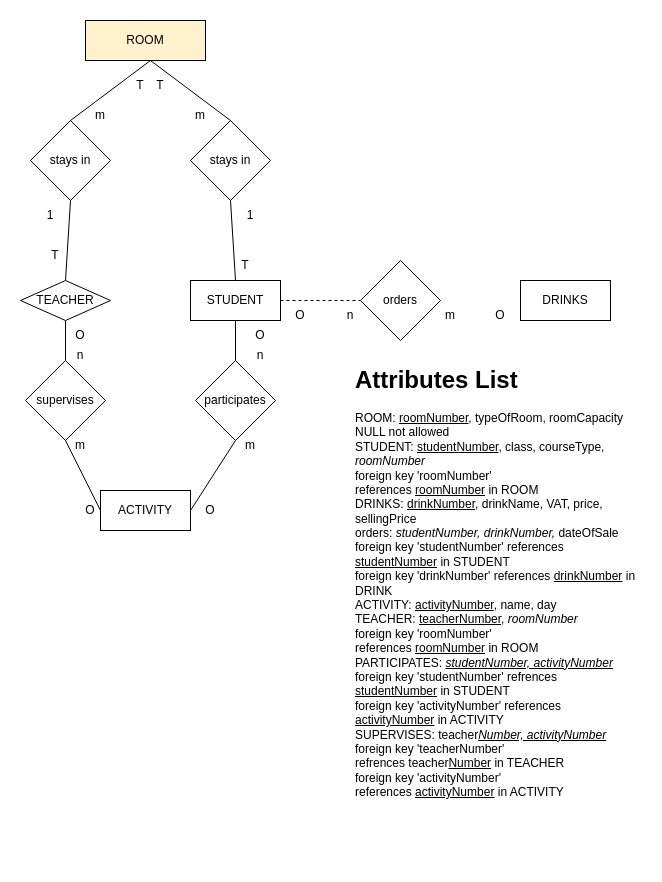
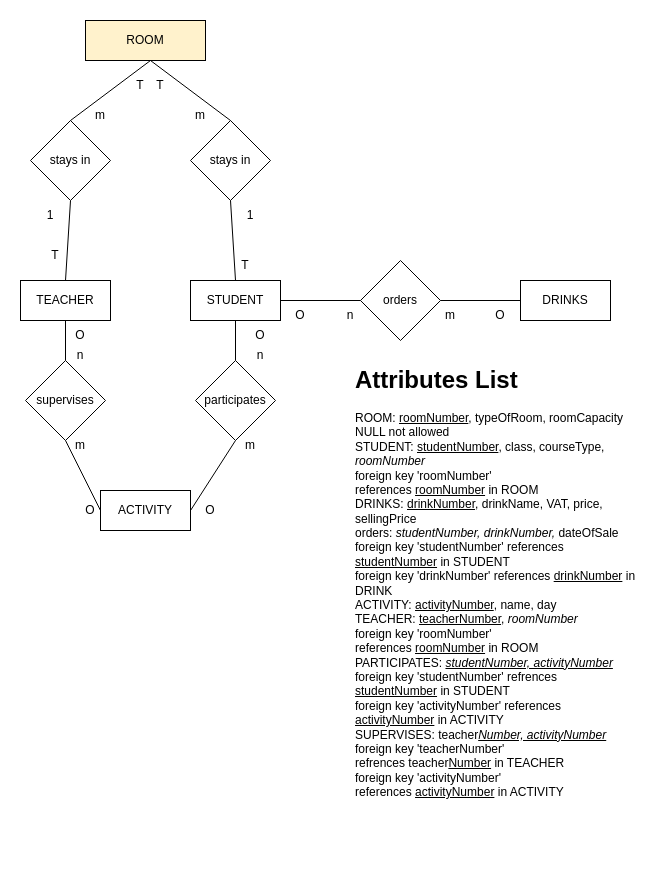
  <mxCell id="0" />
  <mxCell id="1" parent="0" />
- <mxCell id="2" value="TEACHER" style="rhombus;whiteSpace=wrap;html=1;" parent="1" vertex="1"><mxGeometry x="20" y="280" width="90" height="40" as="geometry" /></mxCell>
+ <mxCell id="2" value="TEACHER" style="rounded=0;whiteSpace=wrap;html=1;" parent="1" vertex="1"><mxGeometry x="20" y="280" width="90" height="40" as="geometry" /></mxCell>
  <mxCell id="3" value="STUDENT" style="rounded=0;whiteSpace=wrap;html=1;" parent="1" vertex="1"><mxGeometry x="190" y="280" width="90" height="40" as="geometry" /></mxCell>
  <mxCell id="4" value="ROOM" style="rounded=0;whiteSpace=wrap;html=1;fillColor=#fff2cc;" parent="1" vertex="1"><mxGeometry x="85" y="20" width="120" height="40" as="geometry" /></mxCell>
  <mxCell id="5" value="stays in" style="rhombus;whiteSpace=wrap;html=1;" parent="1" vertex="1"><mxGeometry x="190" y="120" width="80" height="80" as="geometry" /></mxCell>
  <mxCell id="6" value="" style="endArrow=none;html=1;rounded=0;exitX=0.5;exitY=0;exitDx=0;exitDy=0;" parent="1" source="5" edge="1"><mxGeometry width="50" height="50" relative="1" as="geometry"><mxPoint x="310" y="280" as="sourcePoint" /><mxPoint x="150" y="60" as="targetPoint" /></mxGeometry></mxCell>
  <mxCell id="7" value="ACTIVITY" style="rounded=0;whiteSpace=wrap;html=1;" parent="1" vertex="1"><mxGeometry x="100" y="490" width="90" height="40" as="geometry" /></mxCell>
  <mxCell id="8" value="supervises" style="rhombus;whiteSpace=wrap;html=1;strokeColor=default;" parent="1" vertex="1"><mxGeometry x="25" y="360" width="80" height="80" as="geometry" /></mxCell>
  <mxCell id="9" value="participates&lt;br&gt;" style="rhombus;whiteSpace=wrap;html=1;strokeColor=default;" parent="1" vertex="1"><mxGeometry x="195" y="360" width="80" height="80" as="geometry" /></mxCell>
  <mxCell id="10" value="" style="endArrow=none;html=1;rounded=0;exitX=0.5;exitY=0;exitDx=0;exitDy=0;entryX=0.5;entryY=1;entryDx=0;entryDy=0;" parent="1" source="8" target="2" edge="1"><mxGeometry width="50" height="50" relative="1" as="geometry"><mxPoint x="320" y="300" as="sourcePoint" /><mxPoint x="370" y="250" as="targetPoint" /></mxGeometry></mxCell>
  <mxCell id="11" value="" style="endArrow=none;html=1;rounded=0;exitX=0.5;exitY=0;exitDx=0;exitDy=0;entryX=0.5;entryY=1;entryDx=0;entryDy=0;" parent="1" source="9" target="3" edge="1"><mxGeometry width="50" height="50" relative="1" as="geometry"><mxPoint x="320" y="300" as="sourcePoint" /><mxPoint x="370" y="250" as="targetPoint" /></mxGeometry></mxCell>
  <mxCell id="12" value="" style="endArrow=none;html=1;rounded=0;exitX=1;exitY=0.5;exitDx=0;exitDy=0;entryX=0.5;entryY=1;entryDx=0;entryDy=0;" parent="1" source="7" target="9" edge="1"><mxGeometry width="50" height="50" relative="1" as="geometry"><mxPoint x="320" y="300" as="sourcePoint" /><mxPoint x="370" y="250" as="targetPoint" /></mxGeometry></mxCell>
  <mxCell id="13" value="&lt;br&gt;" style="endArrow=none;html=1;rounded=0;exitX=0;exitY=0.5;exitDx=0;exitDy=0;entryX=0.5;entryY=1;entryDx=0;entryDy=0;" parent="1" source="7" target="8" edge="1"><mxGeometry width="50" height="50" relative="1" as="geometry"><mxPoint x="320" y="300" as="sourcePoint" /><mxPoint x="370" y="250" as="targetPoint" /></mxGeometry></mxCell>
  <mxCell id="14" value="O" style="text;html=1;strokeColor=none;fillColor=none;align=center;verticalAlign=middle;whiteSpace=wrap;rounded=0;" parent="1" vertex="1"><mxGeometry x="60" y="495" width="60" height="30" as="geometry" /></mxCell>
  <mxCell id="15" value="O" style="text;html=1;strokeColor=none;fillColor=none;align=center;verticalAlign=middle;whiteSpace=wrap;rounded=0;" parent="1" vertex="1"><mxGeometry x="180" y="495" width="60" height="30" as="geometry" /></mxCell>
  <mxCell id="16" value="n" style="text;html=1;strokeColor=none;fillColor=none;align=center;verticalAlign=middle;whiteSpace=wrap;rounded=0;" parent="1" vertex="1"><mxGeometry x="50" y="340" width="60" height="30" as="geometry" /></mxCell>
  <mxCell id="17" value="n" style="text;html=1;strokeColor=none;fillColor=none;align=center;verticalAlign=middle;whiteSpace=wrap;rounded=0;" parent="1" vertex="1"><mxGeometry x="230" y="340" width="60" height="30" as="geometry" /></mxCell>
  <mxCell id="18" value="m" style="text;html=1;strokeColor=none;fillColor=none;align=center;verticalAlign=middle;whiteSpace=wrap;rounded=0;" parent="1" vertex="1"><mxGeometry x="220" y="430" width="60" height="30" as="geometry" /></mxCell>
  <mxCell id="19" value="m" style="text;html=1;strokeColor=none;fillColor=none;align=center;verticalAlign=middle;whiteSpace=wrap;rounded=0;" parent="1" vertex="1"><mxGeometry x="50" y="430" width="60" height="30" as="geometry" /></mxCell>
  <mxCell id="20" value="O" style="text;html=1;strokeColor=none;fillColor=none;align=center;verticalAlign=middle;whiteSpace=wrap;rounded=0;" parent="1" vertex="1"><mxGeometry x="230" y="320" width="60" height="30" as="geometry" /></mxCell>
  <mxCell id="21" value="O" style="text;html=1;strokeColor=none;fillColor=none;align=center;verticalAlign=middle;whiteSpace=wrap;rounded=0;" parent="1" vertex="1"><mxGeometry x="50" y="320" width="60" height="30" as="geometry" /></mxCell>
  <mxCell id="22" value="1" style="text;html=1;strokeColor=none;fillColor=none;align=center;verticalAlign=middle;whiteSpace=wrap;rounded=0;" parent="1" vertex="1"><mxGeometry x="220" y="200" width="60" height="30" as="geometry" /></mxCell>
  <mxCell id="23" value="m" style="text;html=1;strokeColor=none;fillColor=none;align=center;verticalAlign=middle;whiteSpace=wrap;rounded=0;" parent="1" vertex="1"><mxGeometry x="170" y="100" width="60" height="30" as="geometry" /></mxCell>
  <mxCell id="24" value="&lt;h1&gt;Attributes List&lt;/h1&gt;&lt;div&gt;ROOM: &lt;u&gt;roomNumber&lt;/u&gt;, typeOfRoom, roomCapacity&lt;/div&gt;&lt;div&gt;NULL not allowed&lt;/div&gt;&lt;div&gt;STUDENT: &lt;u&gt;studentNumber&lt;/u&gt;, class, courseType,&amp;nbsp;&lt;/div&gt;&lt;div&gt;&lt;i&gt;roomNumber&lt;/i&gt;&lt;/div&gt;foreign key 'roomNumber' references&amp;nbsp;&lt;u&gt;roomNumber&lt;/u&gt;&amp;nbsp;in ROOM&lt;br&gt;&lt;div&gt;DRINKS: &lt;u&gt;drinkNumber&lt;/u&gt;, drinkName, VAT, price,&lt;/div&gt;&lt;div&gt;sellingPrice&lt;/div&gt;&lt;div&gt;orders: &lt;i&gt;studentNumber, drinkNumber, &lt;/i&gt;dateOfSale&lt;/div&gt;&lt;div&gt;foreign key 'studentNumber' references &lt;u&gt;studentNumber&lt;/u&gt; in STUDENT&lt;/div&gt;&lt;div&gt;foreign key 'drinkNumber' references &lt;u&gt;drinkNumber&lt;/u&gt; in DRINK&lt;/div&gt;&lt;div&gt;ACTIVITY: &lt;u&gt;activityNumber&lt;/u&gt;, name, day&lt;/div&gt;&lt;div&gt;TEACHER: &lt;u&gt;teacherNumber&lt;/u&gt;&lt;span&gt;,&amp;nbsp;&lt;/span&gt;&lt;i&gt;roomNumber&lt;/i&gt;&lt;/div&gt;foreign key 'roomNumber' references&amp;nbsp;&lt;u&gt;roomNumber&lt;/u&gt;&amp;nbsp;in ROOM&lt;br&gt;&lt;div&gt;PARTICIPATES: &lt;u&gt;&lt;i&gt;studentNumber, activityNumber&lt;/i&gt;&lt;/u&gt;&lt;/div&gt;&lt;div&gt;foreign key 'studentNumber' refrences &lt;u&gt;studentNumber&lt;/u&gt; in STUDENT&lt;/div&gt;&lt;div&gt;foreign key 'activityNumber' references &lt;u&gt;activityNumber&lt;/u&gt; in ACTIVITY&lt;/div&gt;&lt;div&gt;&lt;div&gt;SUPERVISES: teacher&lt;u&gt;&lt;i&gt;Number, activityNumber&lt;/i&gt;&lt;/u&gt;&lt;/div&gt;&lt;div&gt;foreign key 'teacherNumber' refrences&amp;nbsp;teacher&lt;u&gt;Number&lt;/u&gt;&amp;nbsp;in TEACHER&lt;/div&gt;&lt;div&gt;foreign key 'activityNumber' references&amp;nbsp;&lt;u&gt;activityNumber&lt;/u&gt;&amp;nbsp;in ACTIVITY&lt;/div&gt;&lt;/div&gt;&lt;div&gt;&lt;br&gt;&lt;/div&gt;&lt;div&gt;&lt;br&gt;&lt;/div&gt;" style="text;html=1;strokeColor=none;fillColor=none;spacing=5;spacingTop=-20;whiteSpace=wrap;overflow=hidden;rounded=0;" parent="1" vertex="1"><mxGeometry x="350" y="360" width="290" height="500" as="geometry" /></mxCell>
  <mxCell id="25" value="DRINKS&lt;br&gt;" style="rounded=0;whiteSpace=wrap;html=1;strokeColor=default;" parent="1" vertex="1"><mxGeometry x="520" y="280" width="90" height="40" as="geometry" /></mxCell>
  <mxCell id="26" value="orders&lt;br&gt;" style="rhombus;whiteSpace=wrap;html=1;strokeColor=default;" parent="1" vertex="1"><mxGeometry x="360" y="260" width="80" height="80" as="geometry" /></mxCell>
- <mxCell id="27" value="" style="endArrow=none;html=1;rounded=0;exitX=1;exitY=0.5;exitDx=0;exitDy=0;entryX=0;entryY=0.5;entryDx=0;entryDy=0;dashed=1;" parent="1" source="3" target="26" edge="1"><mxGeometry width="50" height="50" relative="1" as="geometry"><mxPoint x="320" y="380" as="sourcePoint" /><mxPoint x="370" y="330" as="targetPoint" /></mxGeometry></mxCell>
+ <mxCell id="27" value="" style="endArrow=none;html=1;rounded=0;exitX=1;exitY=0.5;exitDx=0;exitDy=0;entryX=0;entryY=0.5;entryDx=0;entryDy=0;" parent="1" source="3" target="26" edge="1"><mxGeometry width="50" height="50" relative="1" as="geometry"><mxPoint x="320" y="380" as="sourcePoint" /><mxPoint x="370" y="330" as="targetPoint" /></mxGeometry></mxCell>
+ <mxCell id="28" value="" style="endArrow=none;html=1;rounded=0;exitX=1;exitY=0.5;exitDx=0;exitDy=0;entryX=0;entryY=0.5;entryDx=0;entryDy=0;" parent="1" source="26" target="25" edge="1"><mxGeometry width="50" height="50" relative="1" as="geometry"><mxPoint x="290" y="310" as="sourcePoint" /><mxPoint x="370" y="310" as="targetPoint" /><Array as="points" /></mxGeometry></mxCell>
  <mxCell id="29" value="O" style="text;html=1;strokeColor=none;fillColor=none;align=center;verticalAlign=middle;whiteSpace=wrap;rounded=0;" parent="1" vertex="1"><mxGeometry x="270" y="300" width="60" height="30" as="geometry" /></mxCell>
  <mxCell id="30" value="O" style="text;html=1;strokeColor=none;fillColor=none;align=center;verticalAlign=middle;whiteSpace=wrap;rounded=0;" parent="1" vertex="1"><mxGeometry x="470" y="300" width="60" height="30" as="geometry" /></mxCell>
  <mxCell id="31" value="n" style="text;html=1;strokeColor=none;fillColor=none;align=center;verticalAlign=middle;whiteSpace=wrap;rounded=0;" parent="1" vertex="1"><mxGeometry x="320" y="300" width="60" height="30" as="geometry" /></mxCell>
  <mxCell id="32" value="m" style="text;html=1;strokeColor=none;fillColor=none;align=center;verticalAlign=middle;whiteSpace=wrap;rounded=0;" parent="1" vertex="1"><mxGeometry x="420" y="300" width="60" height="30" as="geometry" /></mxCell>
  <mxCell id="33" value="T" style="text;html=1;strokeColor=none;fillColor=none;align=center;verticalAlign=middle;whiteSpace=wrap;rounded=0;" parent="1" vertex="1"><mxGeometry x="215" y="250" width="60" height="30" as="geometry" /></mxCell>
  <mxCell id="34" value="T" style="text;html=1;strokeColor=none;fillColor=none;align=center;verticalAlign=middle;whiteSpace=wrap;rounded=0;" parent="1" vertex="1"><mxGeometry x="130" y="70" width="60" height="30" as="geometry" /></mxCell>
  <mxCell id="35" value="" style="endArrow=none;html=1;rounded=0;exitX=0.5;exitY=0;exitDx=0;exitDy=0;entryX=0.5;entryY=1;entryDx=0;entryDy=0;" parent="1" source="2" target="39" edge="1"><mxGeometry width="50" height="50" relative="1" as="geometry"><mxPoint x="370" y="250" as="sourcePoint" /><mxPoint x="70" y="220" as="targetPoint" /></mxGeometry></mxCell>
  <mxCell id="36" value="" style="endArrow=none;html=1;rounded=0;exitX=0.5;exitY=0;exitDx=0;exitDy=0;" parent="1" source="3" edge="1"><mxGeometry width="50" height="50" relative="1" as="geometry"><mxPoint x="370" y="250" as="sourcePoint" /><mxPoint x="230" y="200" as="targetPoint" /></mxGeometry></mxCell>
  <mxCell id="37" value="1" style="text;html=1;strokeColor=none;fillColor=none;align=center;verticalAlign=middle;whiteSpace=wrap;rounded=0;" parent="1" vertex="1"><mxGeometry x="20" y="200" width="60" height="30" as="geometry" /></mxCell>
  <mxCell id="38" value="T" style="text;html=1;strokeColor=none;fillColor=none;align=center;verticalAlign=middle;whiteSpace=wrap;rounded=0;" parent="1" vertex="1"><mxGeometry x="25" y="240" width="60" height="30" as="geometry" /></mxCell>
  <mxCell id="39" value="stays in" style="rhombus;whiteSpace=wrap;html=1;" parent="1" vertex="1"><mxGeometry x="30" y="120" width="80" height="80" as="geometry" /></mxCell>
  <mxCell id="40" value="" style="endArrow=none;html=1;rounded=0;exitX=0.5;exitY=0;exitDx=0;exitDy=0;" parent="1" edge="1"><mxGeometry width="50" height="50" relative="1" as="geometry"><mxPoint x="70" y="120" as="sourcePoint" /><mxPoint x="150" y="60" as="targetPoint" /></mxGeometry></mxCell>
  <mxCell id="41" value="T" style="text;html=1;strokeColor=none;fillColor=none;align=center;verticalAlign=middle;whiteSpace=wrap;rounded=0;" parent="1" vertex="1"><mxGeometry x="110" y="70" width="60" height="30" as="geometry" /></mxCell>
  <mxCell id="42" value="m" style="text;html=1;strokeColor=none;fillColor=none;align=center;verticalAlign=middle;whiteSpace=wrap;rounded=0;" parent="1" vertex="1"><mxGeometry x="70" y="100" width="60" height="30" as="geometry" /></mxCell>
